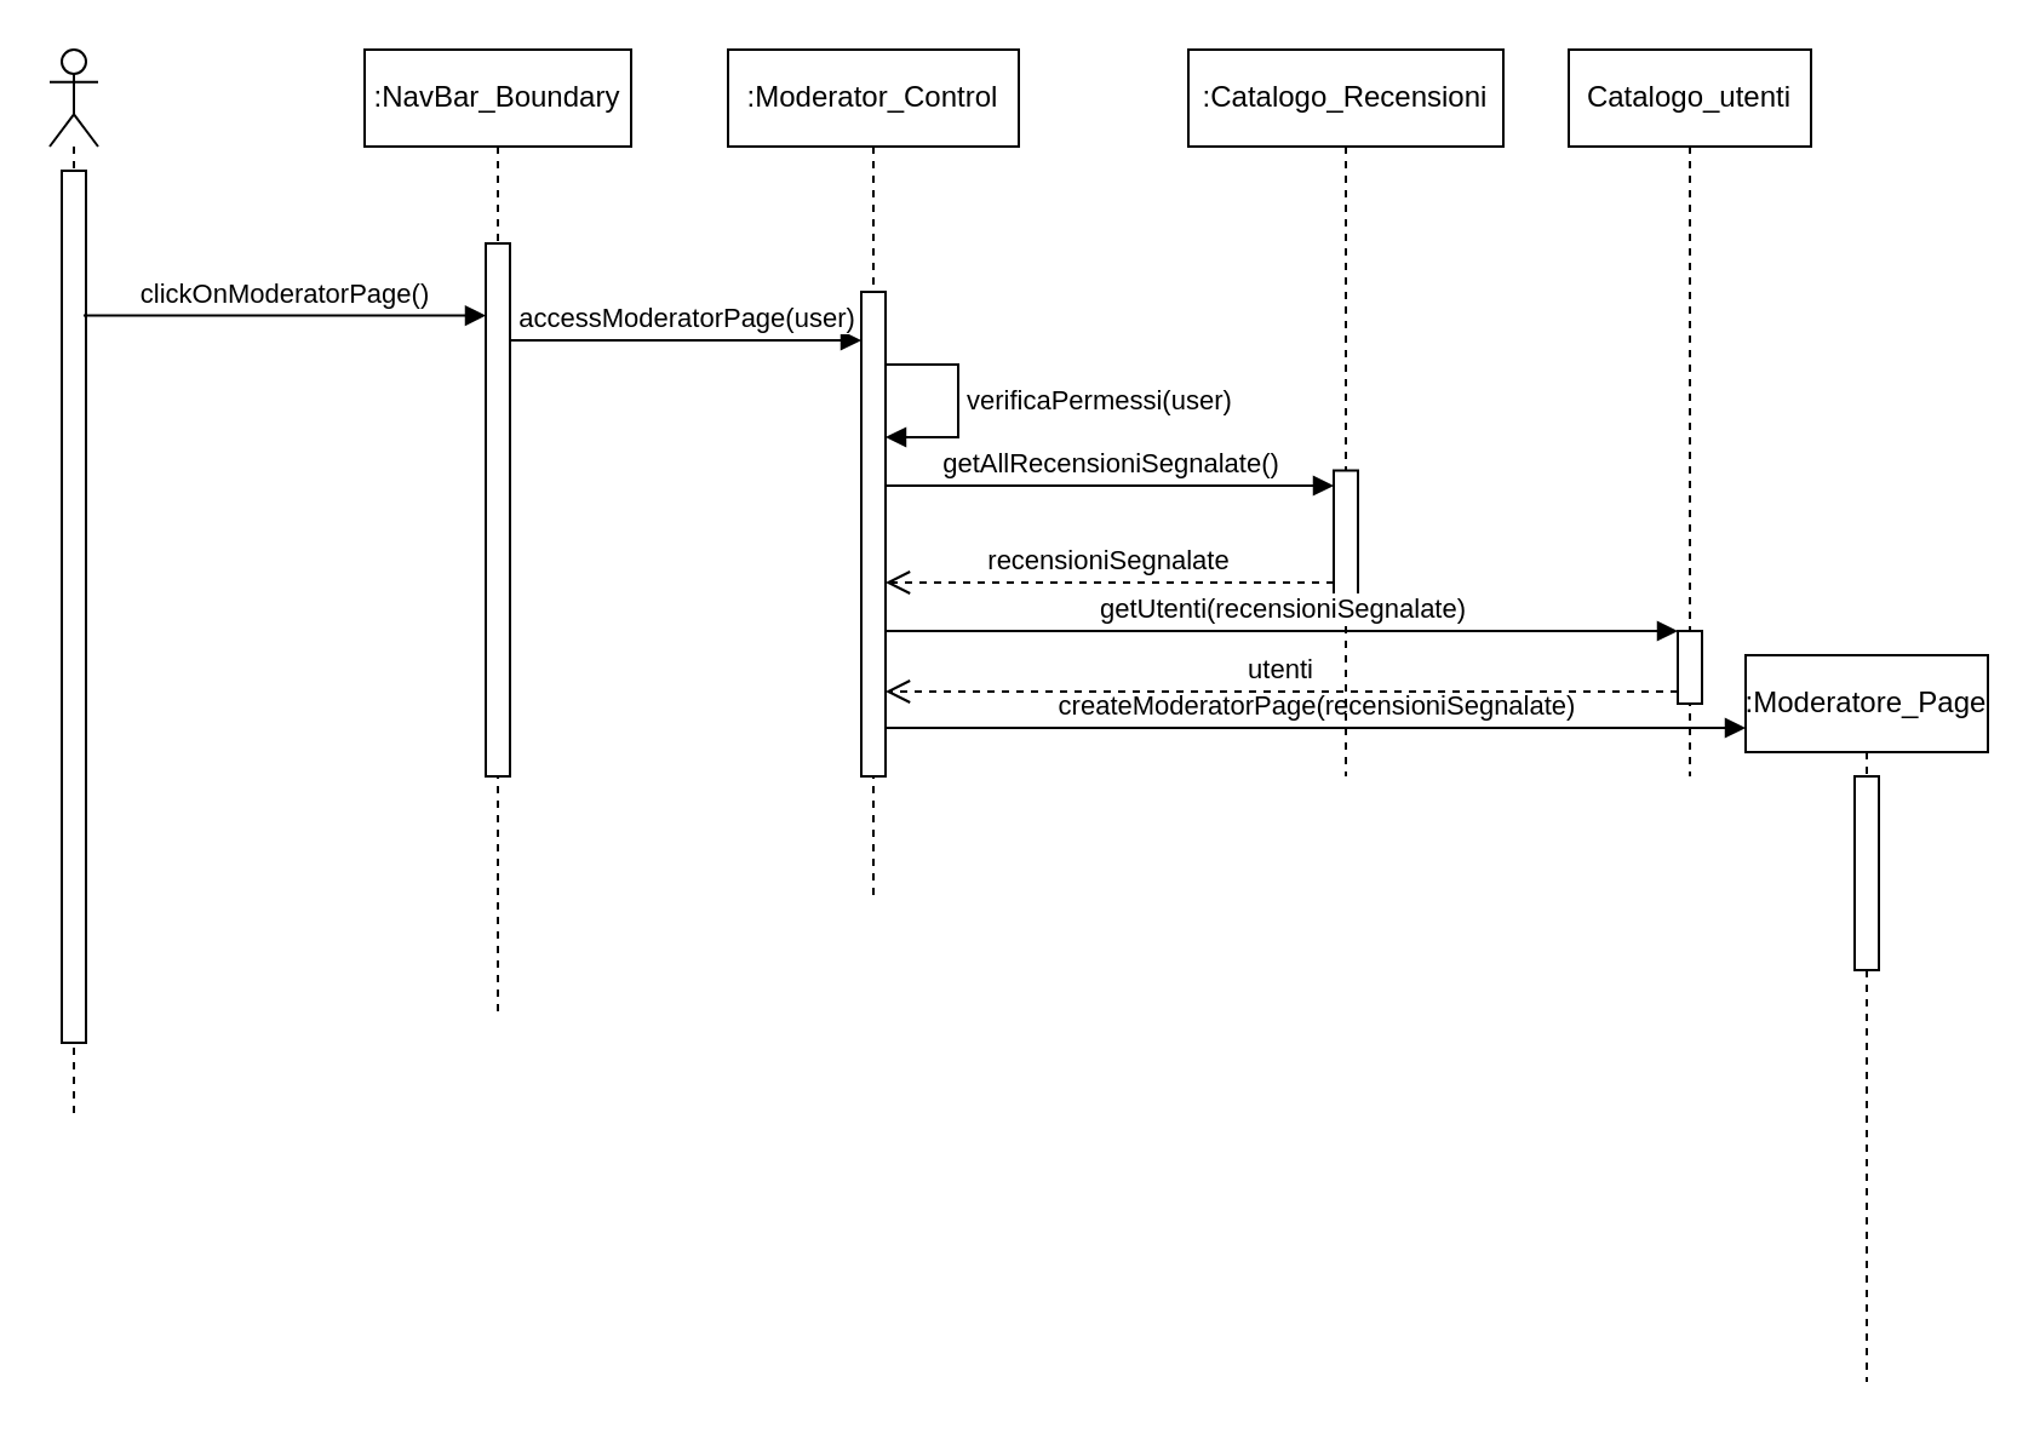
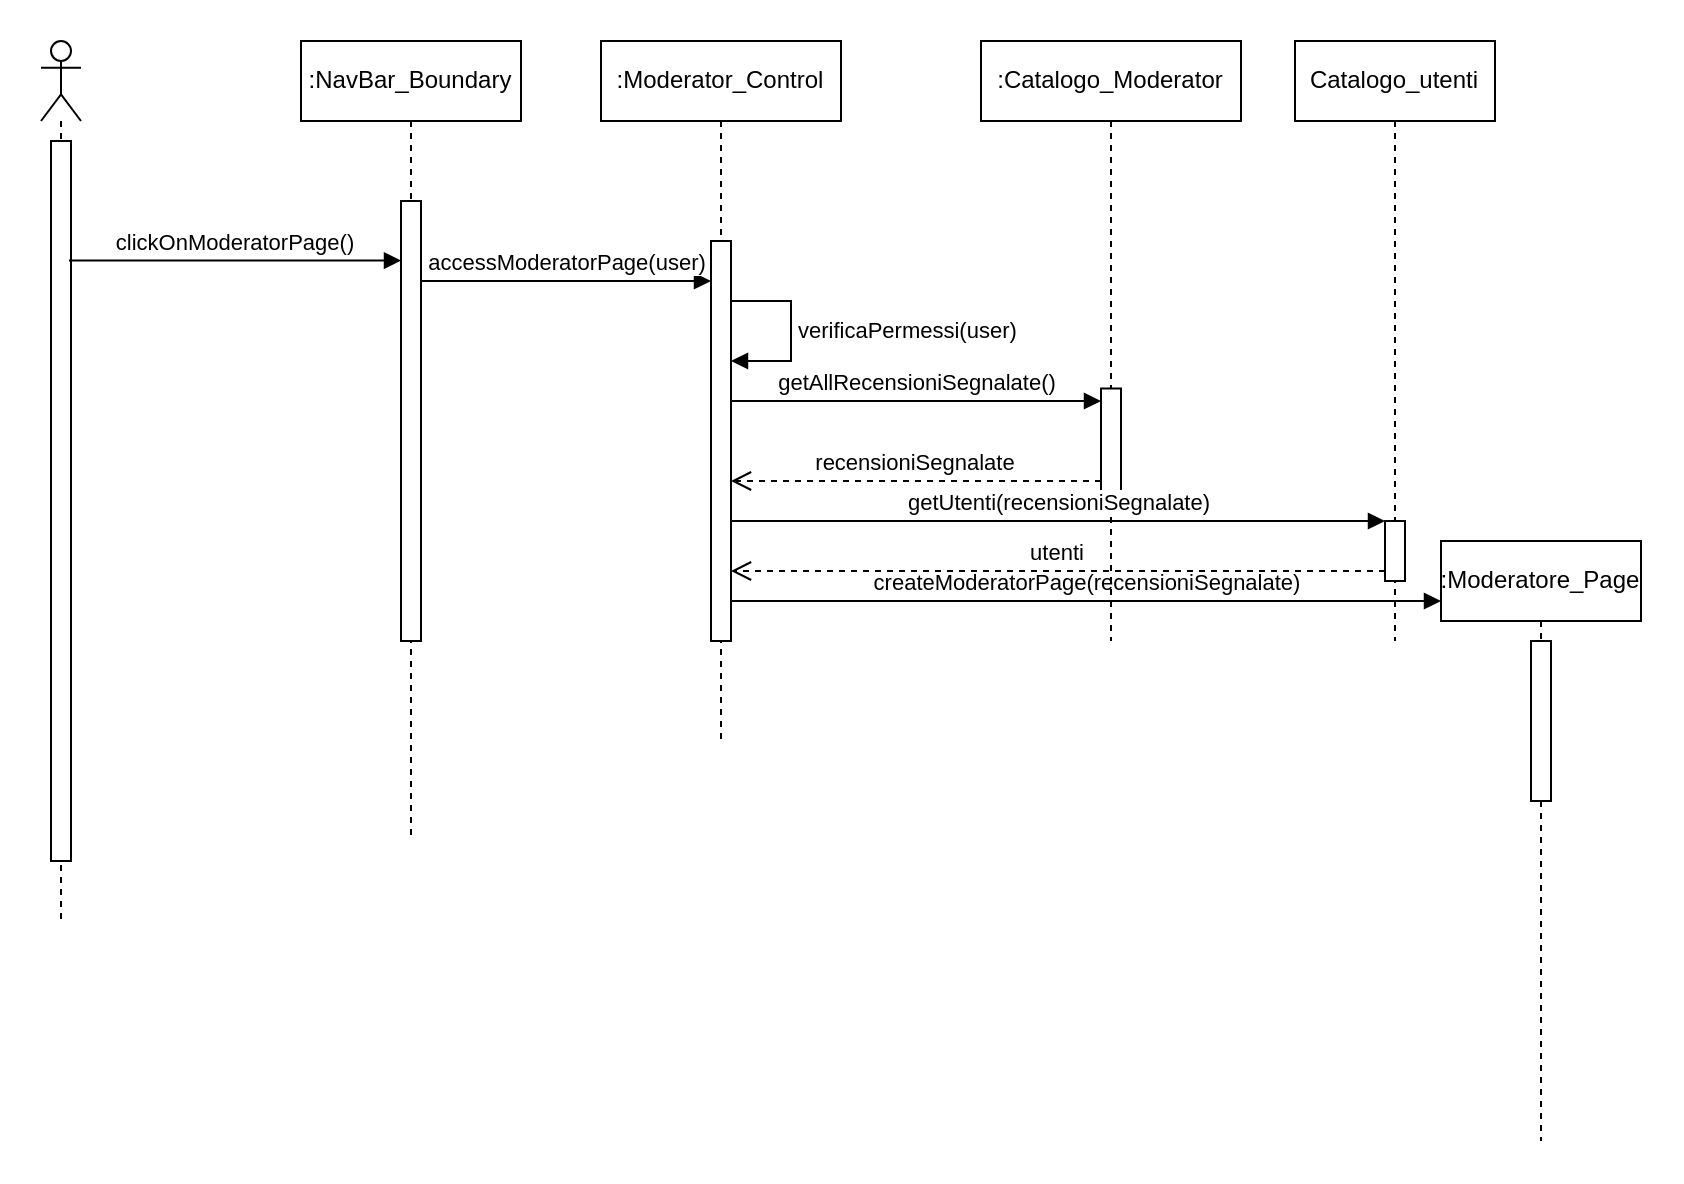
  <mxCell id="0" />
  <mxCell id="1" parent="0" />
  <mxCell id="2" value="" style="shape=umlLifeline;perimeter=lifelinePerimeter;whiteSpace=wrap;html=1;container=1;dropTarget=0;collapsible=0;recursiveResize=0;outlineConnect=0;portConstraint=eastwest;newEdgeStyle={&quot;curved&quot;:0,&quot;rounded&quot;:0};participant=umlActor;" parent="1" vertex="1"><mxGeometry x="20" y="20" width="20" height="440" as="geometry" /></mxCell>
  <mxCell id="3" value="" style="html=1;points=[[0,0,0,0,5],[0,1,0,0,-5],[1,0,0,0,5],[1,1,0,0,-5]];perimeter=orthogonalPerimeter;outlineConnect=0;targetShapes=umlLifeline;portConstraint=eastwest;newEdgeStyle={&quot;curved&quot;:0,&quot;rounded&quot;:0};" parent="2" vertex="1"><mxGeometry x="5" y="50" width="10" height="360" as="geometry" /></mxCell>
  <mxCell id="4" value="clickOnModeratorPage()" style="html=1;verticalAlign=bottom;endArrow=block;curved=0;rounded=0;exitX=0.8;exitY=0.166;exitDx=0;exitDy=0;exitPerimeter=0;" parent="1" target="6" edge="1"><mxGeometry width="80" relative="1" as="geometry"><mxPoint x="34" y="129.76" as="sourcePoint" /><mxPoint x="190" y="130" as="targetPoint" /></mxGeometry></mxCell>
  <mxCell id="5" value=":NavBar_Boundary" style="shape=umlLifeline;perimeter=lifelinePerimeter;whiteSpace=wrap;html=1;container=1;dropTarget=0;collapsible=0;recursiveResize=0;outlineConnect=0;portConstraint=eastwest;newEdgeStyle={&quot;curved&quot;:0,&quot;rounded&quot;:0};" parent="1" vertex="1"><mxGeometry x="150" y="20" width="110" height="400" as="geometry" /></mxCell>
  <mxCell id="6" value="" style="html=1;points=[[0,0,0,0,5],[0,1,0,0,-5],[1,0,0,0,5],[1,1,0,0,-5]];perimeter=orthogonalPerimeter;outlineConnect=0;targetShapes=umlLifeline;portConstraint=eastwest;newEdgeStyle={&quot;curved&quot;:0,&quot;rounded&quot;:0};" parent="5" vertex="1"><mxGeometry x="50" y="80" width="10" height="220" as="geometry" /></mxCell>
  <mxCell id="7" value="accessModeratorPage(user)" style="html=1;verticalAlign=bottom;endArrow=block;curved=0;rounded=0;" parent="1" edge="1"><mxGeometry width="80" relative="1" as="geometry"><mxPoint x="210" y="140" as="sourcePoint" /><mxPoint x="355" y="140" as="targetPoint" /></mxGeometry></mxCell>
  <mxCell id="8" value=":Moderator_Control" style="shape=umlLifeline;perimeter=lifelinePerimeter;whiteSpace=wrap;html=1;container=1;dropTarget=0;collapsible=0;recursiveResize=0;outlineConnect=0;portConstraint=eastwest;newEdgeStyle={&quot;curved&quot;:0,&quot;rounded&quot;:0};" parent="1" vertex="1"><mxGeometry x="300" y="20" width="120" height="350" as="geometry" /></mxCell>
  <mxCell id="9" value="" style="html=1;points=[[0,0,0,0,5],[0,1,0,0,-5],[1,0,0,0,5],[1,1,0,0,-5]];perimeter=orthogonalPerimeter;outlineConnect=0;targetShapes=umlLifeline;portConstraint=eastwest;newEdgeStyle={&quot;curved&quot;:0,&quot;rounded&quot;:0};" parent="8" vertex="1"><mxGeometry x="55" y="100" width="10" height="200" as="geometry" /></mxCell>
  <mxCell id="10" value="verificaPermessi(user)" style="html=1;align=left;spacingLeft=2;endArrow=block;rounded=0;edgeStyle=orthogonalEdgeStyle;curved=0;rounded=0;" parent="8" target="9" edge="1"><mxGeometry relative="1" as="geometry"><mxPoint x="65" y="130" as="sourcePoint" /><Array as="points"><mxPoint x="95" y="130" /><mxPoint x="95" y="160" /></Array><mxPoint x="70" y="160" as="targetPoint" /></mxGeometry></mxCell>
  <mxCell id="11" value="createModeratorPage(recensioniSegnalate)" style="html=1;verticalAlign=bottom;endArrow=block;curved=0;rounded=0;" parent="1" edge="1"><mxGeometry width="80" relative="1" as="geometry"><mxPoint x="365" y="300" as="sourcePoint" /><mxPoint x="720" y="300" as="targetPoint" /></mxGeometry></mxCell>
  <mxCell id="12" value=":Moderatore_Page" style="shape=umlLifeline;perimeter=lifelinePerimeter;whiteSpace=wrap;html=1;container=1;dropTarget=0;collapsible=0;recursiveResize=0;outlineConnect=0;portConstraint=eastwest;newEdgeStyle={&quot;curved&quot;:0,&quot;rounded&quot;:0};" parent="1" vertex="1"><mxGeometry x="720" y="270" width="100" height="300" as="geometry" /></mxCell>
  <mxCell id="13" value="" style="html=1;points=[[0,0,0,0,5],[0,1,0,0,-5],[1,0,0,0,5],[1,1,0,0,-5]];perimeter=orthogonalPerimeter;outlineConnect=0;targetShapes=umlLifeline;portConstraint=eastwest;newEdgeStyle={&quot;curved&quot;:0,&quot;rounded&quot;:0};" parent="12" vertex="1"><mxGeometry x="45" y="50" width="10" height="80" as="geometry" /></mxCell>
- <mxCell id="14" value=":Catalogo_Recensioni" style="shape=umlLifeline;perimeter=lifelinePerimeter;whiteSpace=wrap;html=1;container=1;dropTarget=0;collapsible=0;recursiveResize=0;outlineConnect=0;portConstraint=eastwest;newEdgeStyle={&quot;curved&quot;:0,&quot;rounded&quot;:0};" parent="1" vertex="1"><mxGeometry x="490" y="20" width="130" height="300" as="geometry" /></mxCell>
+ <mxCell id="14" value=":Catalogo_Moderator" style="shape=umlLifeline;perimeter=lifelinePerimeter;whiteSpace=wrap;html=1;container=1;dropTarget=0;collapsible=0;recursiveResize=0;outlineConnect=0;portConstraint=eastwest;newEdgeStyle={&quot;curved&quot;:0,&quot;rounded&quot;:0};" parent="1" vertex="1"><mxGeometry x="490" y="20" width="130" height="300" as="geometry" /></mxCell>
  <mxCell id="15" value="" style="html=1;points=[[0,0,0,0,5],[0,1,0,0,-5],[1,0,0,0,5],[1,1,0,0,-5]];perimeter=orthogonalPerimeter;outlineConnect=0;targetShapes=umlLifeline;portConstraint=eastwest;newEdgeStyle={&quot;curved&quot;:0,&quot;rounded&quot;:0};" parent="14" vertex="1"><mxGeometry x="60" y="173.75" width="10" height="52.5" as="geometry" /></mxCell>
  <mxCell id="16" value="getAllRecensioniSegnalate()" style="html=1;verticalAlign=bottom;endArrow=block;curved=0;rounded=0;" parent="1" edge="1" target="15"><mxGeometry width="80" relative="1" as="geometry"><mxPoint x="365" y="200" as="sourcePoint" /><mxPoint x="570" y="200" as="targetPoint" /><mxPoint as="offset" /></mxGeometry></mxCell>
  <mxCell id="17" value="recensioniSegnalate" style="html=1;verticalAlign=bottom;endArrow=open;dashed=1;endSize=8;curved=0;rounded=0;" parent="1" target="9" edge="1" source="15"><mxGeometry relative="1" as="geometry"><mxPoint x="570" y="239.5" as="sourcePoint" /><mxPoint x="359.5" y="239.5" as="targetPoint" /><Array as="points"><mxPoint x="520" y="240" /></Array></mxGeometry></mxCell>
  <mxCell id="18" value="Catalogo_utenti" style="shape=umlLifeline;perimeter=lifelinePerimeter;whiteSpace=wrap;html=1;container=1;dropTarget=0;collapsible=0;recursiveResize=0;outlineConnect=0;portConstraint=eastwest;newEdgeStyle={&quot;curved&quot;:0,&quot;rounded&quot;:0};" vertex="1" parent="1"><mxGeometry x="647" y="20" width="100" height="300" as="geometry" /></mxCell>
  <mxCell id="19" value="" style="html=1;points=[[0,0,0,0,5],[0,1,0,0,-5],[1,0,0,0,5],[1,1,0,0,-5]];perimeter=orthogonalPerimeter;outlineConnect=0;targetShapes=umlLifeline;portConstraint=eastwest;newEdgeStyle={&quot;curved&quot;:0,&quot;rounded&quot;:0};" vertex="1" parent="18"><mxGeometry x="45" y="240" width="10" height="30" as="geometry" /></mxCell>
  <mxCell id="20" value="getUtenti(recensioniSegnalate)" style="html=1;verticalAlign=bottom;endArrow=block;curved=0;rounded=0;" edge="1" parent="1"><mxGeometry width="80" relative="1" as="geometry"><mxPoint x="365" y="260" as="sourcePoint" /><mxPoint x="692" y="260" as="targetPoint" /></mxGeometry></mxCell>
  <mxCell id="21" value="utenti" style="html=1;verticalAlign=bottom;endArrow=open;dashed=1;endSize=8;curved=0;rounded=0;exitX=0;exitY=1;exitDx=0;exitDy=-5;exitPerimeter=0;" edge="1" parent="1" source="19" target="9"><mxGeometry relative="1" as="geometry"><mxPoint x="720" y="190" as="sourcePoint" /><mxPoint x="640" y="190" as="targetPoint" /></mxGeometry></mxCell>
